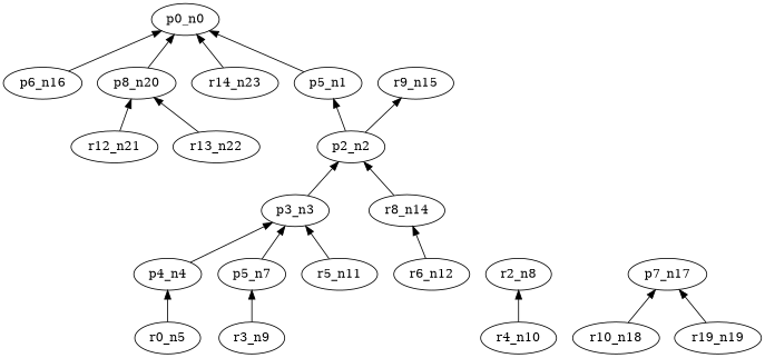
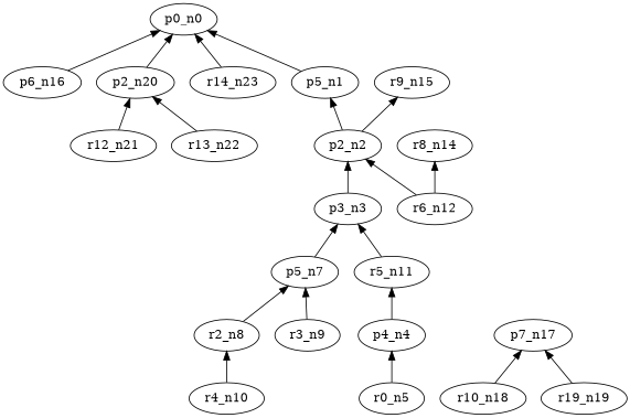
  strict digraph {
    rankdir=BT
    n1 [label=p5_n1]
    p0_n0
    p6_n16
-   p8_n20
+   p8_n20 [label=p2_n20]
    r14_n23
    p2_n2
    r9_n15
    p3_n3
    r8_n14
    p4_n4
    p5_n7
    r5_n11
    r6_n12
    r0_n5
    r2_n8
    r3_n9
    r4_n10
    r10_n18
    p7_n17
    n20 [label=r19_n19]
    r12_n21
    r13_n22
    n1 -> p0_n0
    p6_n16 -> p0_n0
    p8_n20 -> p0_n0
    r14_n23 -> p0_n0
    p2_n2 -> n1
    p2_n2 -> r9_n15
    p3_n3 -> p2_n2
-   r8_n14 -> p2_n2
-   p4_n4 -> p3_n3
+   r6_n12 -> p2_n2
+   p4_n4 -> r5_n11
    p5_n7 -> p3_n3
    r5_n11 -> p3_n3
    r6_n12 -> r8_n14
    r0_n5 -> p4_n4
+   r2_n8 -> p5_n7
    r3_n9 -> p5_n7
    r4_n10 -> r2_n8
    r10_n18 -> p7_n17
    n20 -> p7_n17
    r12_n21 -> p8_n20
    r13_n22 -> p8_n20
  }
